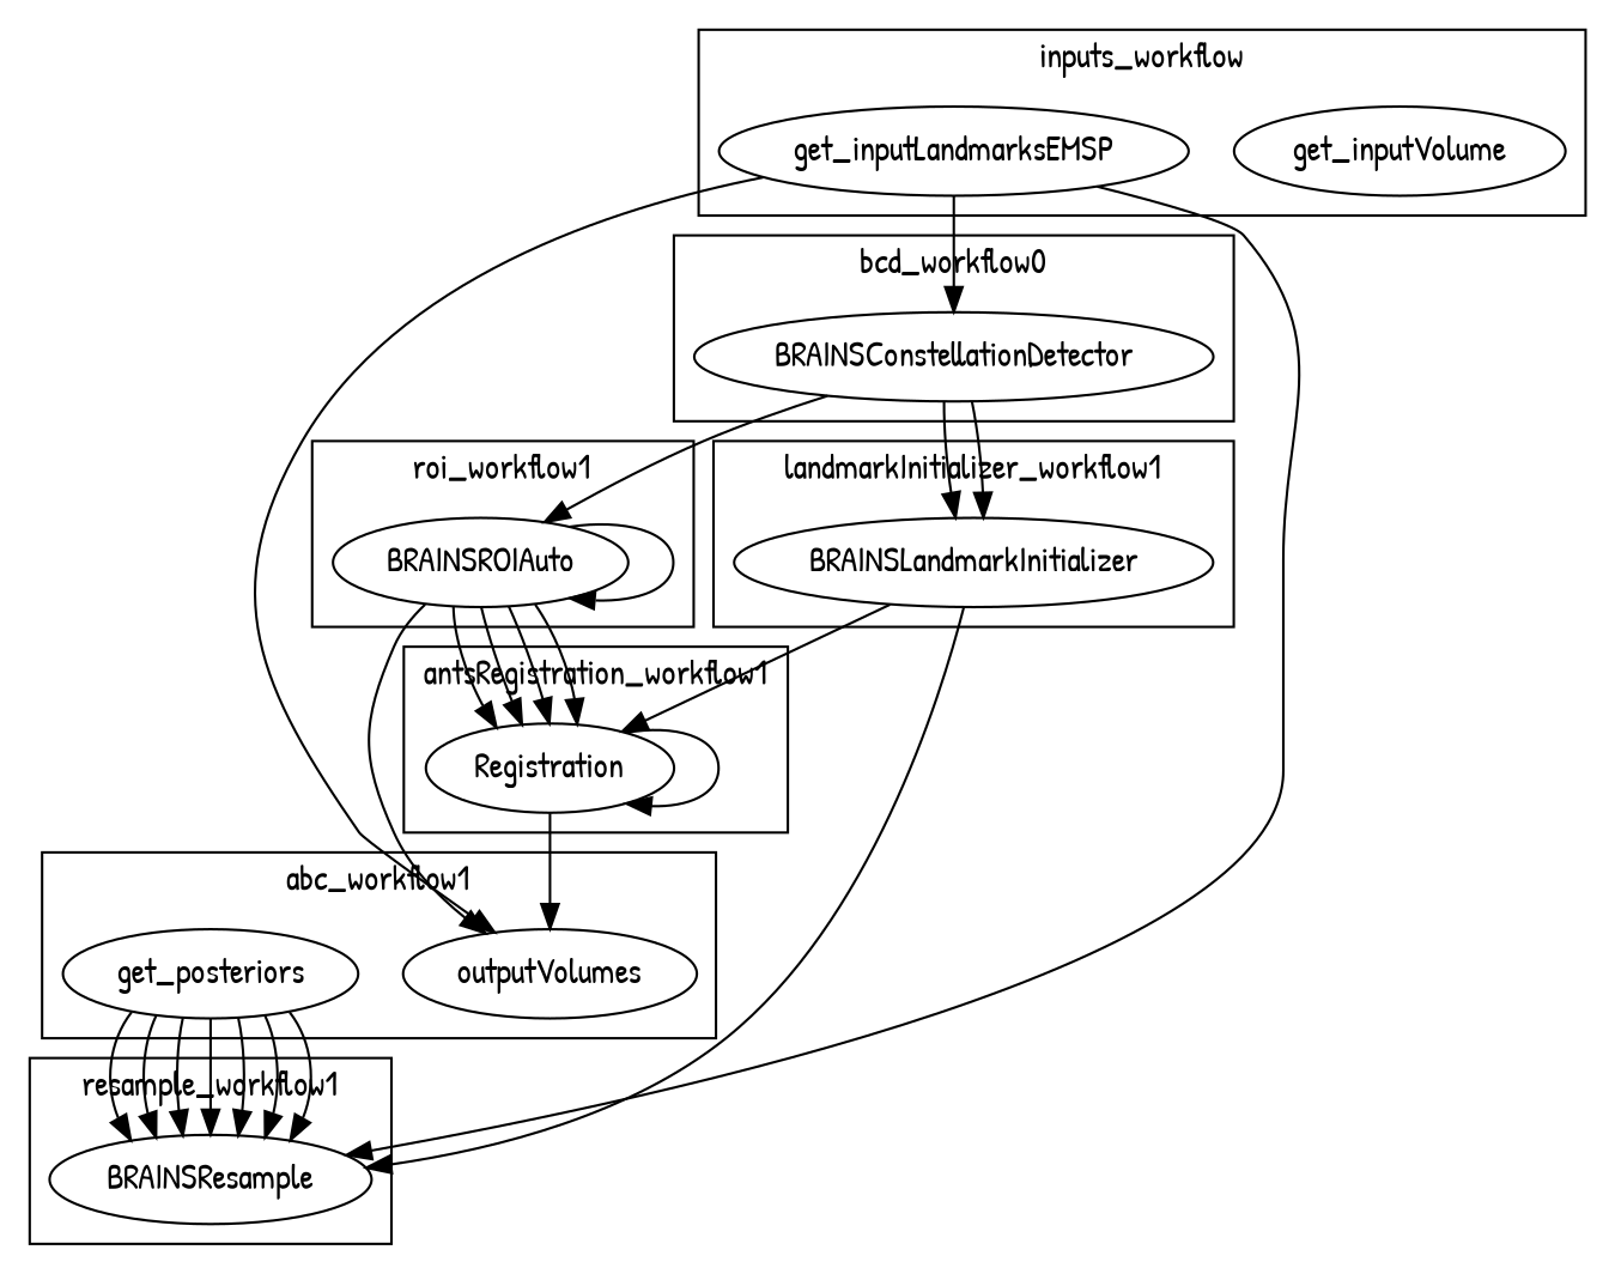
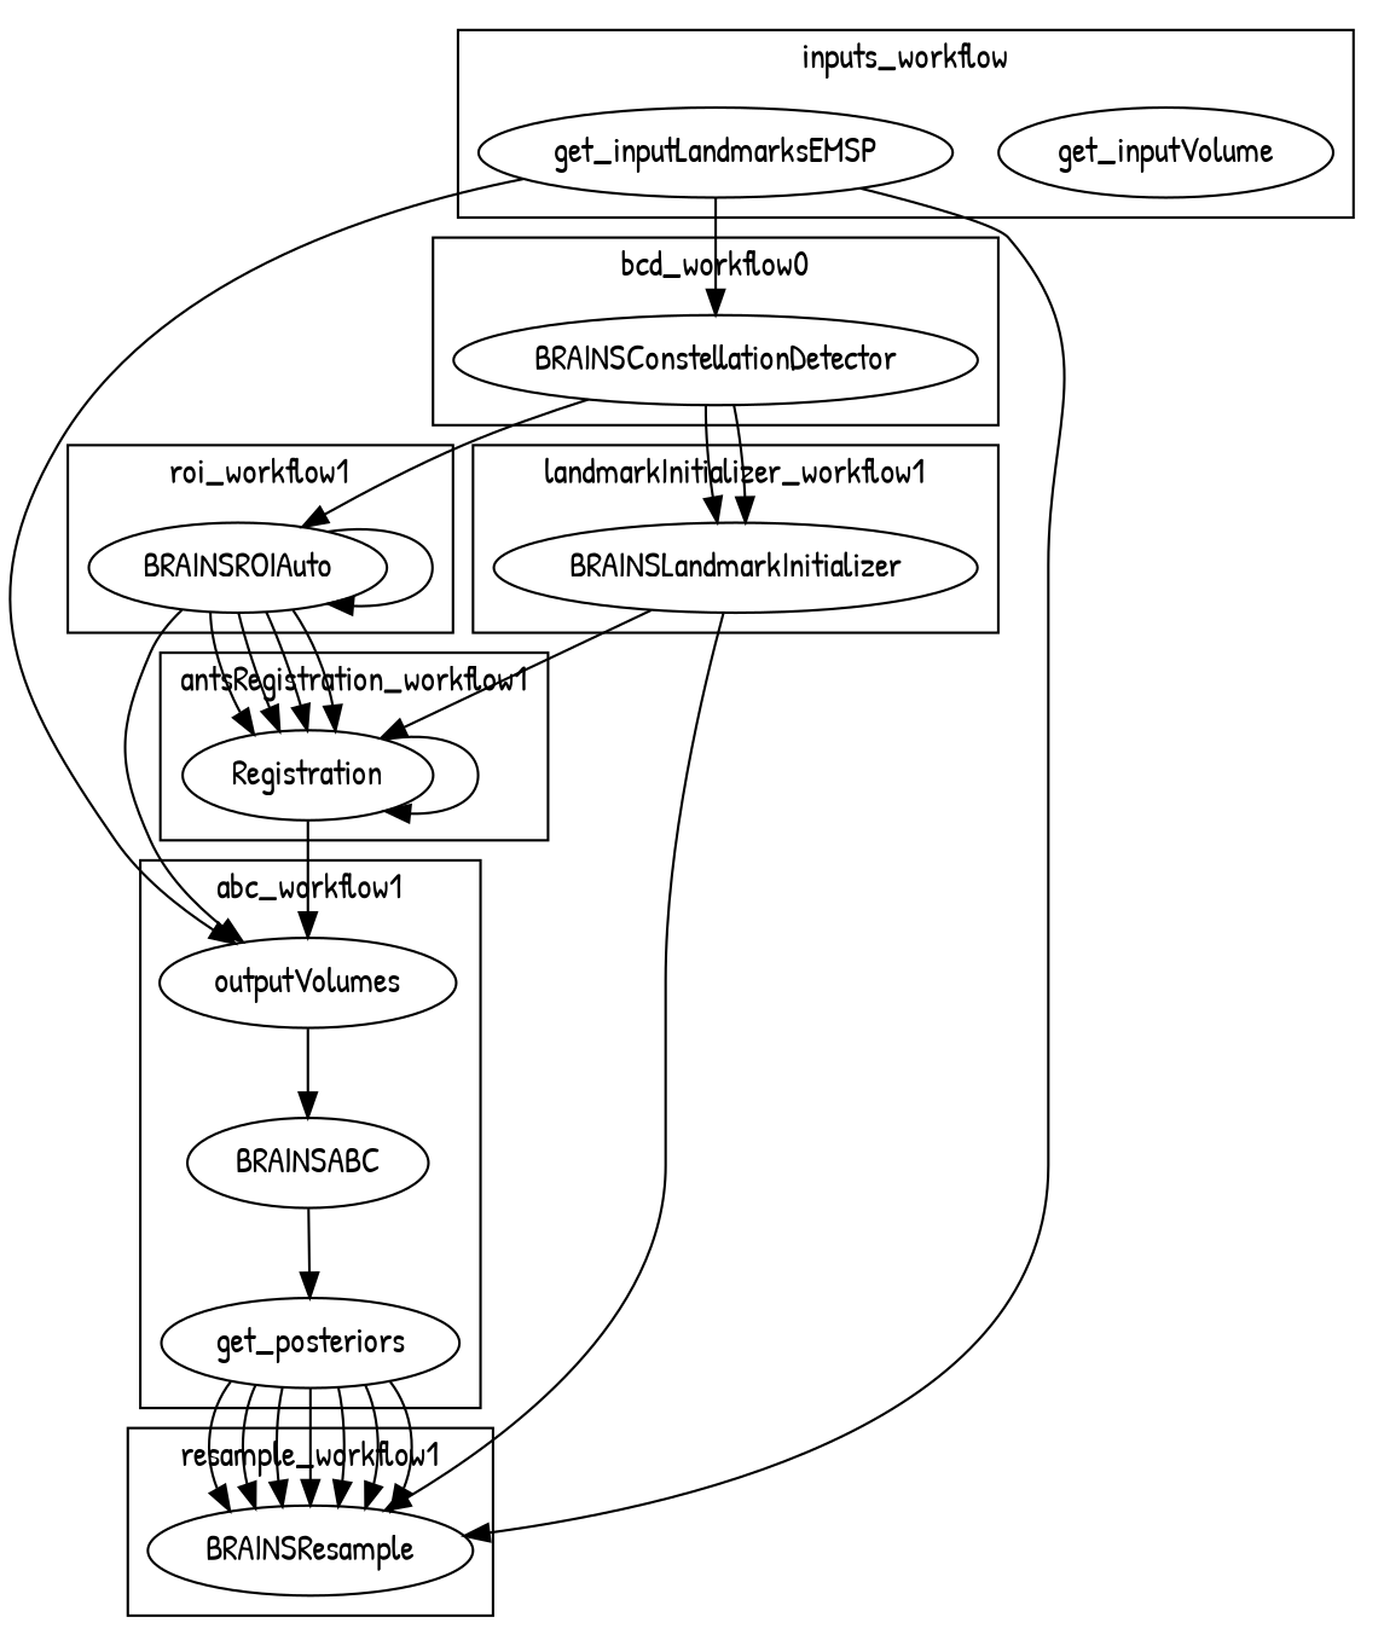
  digraph {
    compound=true
    fontname="Patrick Hand"
    node [fontname="Patrick Hand"]
    edge [fontname="Patrick Hand"]
    BRAINSConstellationDetector
    get_inputVolume
    get_inputLandmarksEMSP
    BRAINSROIAuto
    BRAINSLandmarkInitializer
    BRAINSResample
    Registration
    outputVolumes
+   BRAINSABC
    get_posteriors
    subgraph cluster_1 {
      label=bcd_workflow0
      BRAINSConstellationDetector
    }
    subgraph cluster_2 {
      label=roi_workflow2
    }
    subgraph cluster_3 {
      label=inputs_workflow
      get_inputVolume
      get_inputLandmarksEMSP
    }
    subgraph cluster_4 {
      label=roi_workflow1
      BRAINSROIAuto
    }
    subgraph cluster_5 {
      label=landmarkInitializer_workflow1
      BRAINSLandmarkInitializer
    }
    subgraph cluster_6 {
      label=landmarkInitializer_workflow2
    }
    subgraph cluster_7 {
      label=resample_workflow1
      BRAINSResample
    }
    subgraph cluster_8 {
      label=antsRegistration_workflow1
      Registration
    }
    subgraph cluster_9 {
      label=antsRegistration_workflow2
    }
    subgraph cluster_10 {
      label=abc_workflow1
      outputVolumes
+     BRAINSABC
      get_posteriors
    }
    subgraph cluster_11 {
      label=resample_workflow2
    }
    subgraph cluster_12 {
      label=resample_workflow3
    }
    subgraph cluster_13 {
      label=resample_workflow4
    }
    subgraph cluster_14 {
      label=resample_workflow5
    }
    subgraph cluster_15 {
      label=resample_workflow6
    }
    subgraph cluster_16 {
      label=resample_workflow7
    }
    subgraph cluster_17 {
      label=resample_workflow8
    }
    BRAINSConstellationDetector -> BRAINSROIAuto
    BRAINSConstellationDetector -> BRAINSLandmarkInitializer
    BRAINSConstellationDetector -> BRAINSLandmarkInitializer
    get_inputLandmarksEMSP -> BRAINSConstellationDetector
    get_inputLandmarksEMSP -> BRAINSResample
    get_inputLandmarksEMSP -> outputVolumes
    BRAINSROIAuto -> BRAINSROIAuto
    BRAINSROIAuto -> Registration
    BRAINSROIAuto -> Registration
    BRAINSROIAuto -> Registration
    BRAINSROIAuto -> Registration
    BRAINSROIAuto -> outputVolumes
    BRAINSLandmarkInitializer -> BRAINSResample
    BRAINSLandmarkInitializer -> Registration
    Registration -> Registration
    Registration -> outputVolumes
+   outputVolumes -> BRAINSABC
+   BRAINSABC -> get_posteriors
    get_posteriors -> BRAINSResample
    get_posteriors -> BRAINSResample
    get_posteriors -> BRAINSResample
    get_posteriors -> BRAINSResample
    get_posteriors -> BRAINSResample
    get_posteriors -> BRAINSResample
    get_posteriors -> BRAINSResample
  }
